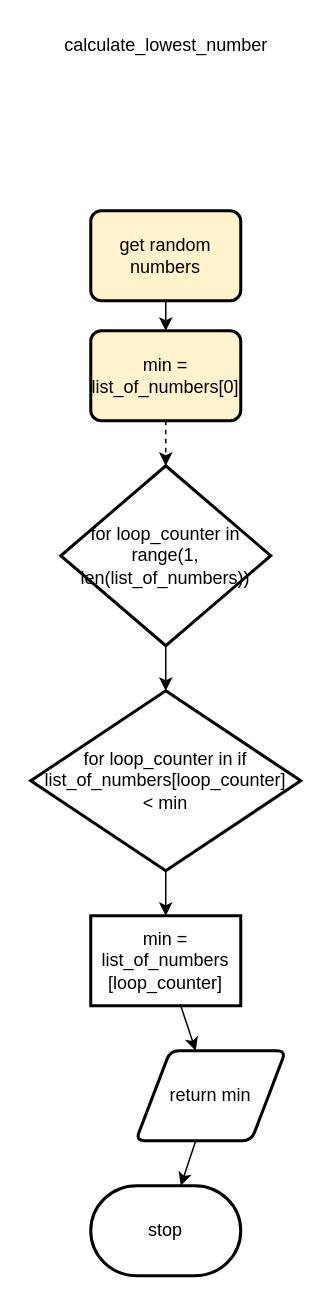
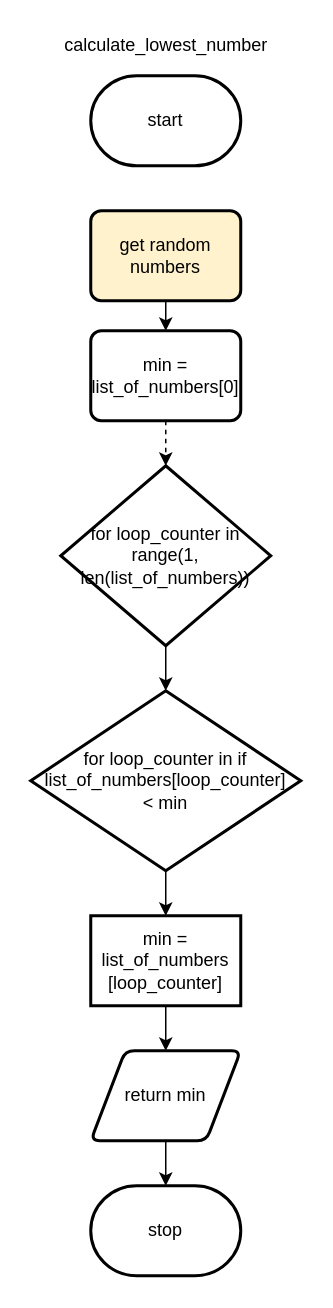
  <mxCell id="0" />
  <mxCell id="1" parent="0" />
+ <mxCell id="2" value="start" style="strokeWidth=2;html=1;shape=mxgraph.flowchart.terminator;whiteSpace=wrap;" parent="1" vertex="1"><mxGeometry x="60" y="50" width="100" height="60" as="geometry" /></mxCell>
  <mxCell id="3" style="edgeStyle=none;html=1;entryX=0.5;entryY=0;entryDx=0;entryDy=0;entryPerimeter=0;" parent="1" source="4" edge="1"><mxGeometry relative="1" as="geometry"><mxPoint x="110" y="220" as="targetPoint" /></mxGeometry></mxCell>
  <mxCell id="4" value="get random numbers" style="rounded=1;whiteSpace=wrap;html=1;absoluteArcSize=1;arcSize=14;strokeWidth=2;fillColor=#fff2cc;" parent="1" vertex="1"><mxGeometry x="60" y="140" width="100" height="60" as="geometry" /></mxCell>
  <mxCell id="5" value="calculate_lowest_number" style="text;html=1;align=center;verticalAlign=middle;resizable=0;points=[];autosize=1;strokeColor=none;fillColor=none;" parent="1" vertex="1"><mxGeometry x="30" y="20" width="160" height="20" as="geometry" /></mxCell>
  <mxCell id="6" style="edgeStyle=none;html=1;entryX=0.5;entryY=0;entryDx=0;entryDy=0;entryPerimeter=0;dashed=1;" parent="1" source="7" target="9" edge="1"><mxGeometry relative="1" as="geometry" /></mxCell>
- <mxCell id="7" value="min = list_of_numbers[0]" style="rounded=1;whiteSpace=wrap;html=1;absoluteArcSize=1;arcSize=14;strokeWidth=2;fillColor=#fff2cc;" parent="1" vertex="1"><mxGeometry x="60" y="220" width="100" height="60" as="geometry" /></mxCell>
+ <mxCell id="7" value="min = list_of_numbers[0]" style="rounded=1;whiteSpace=wrap;html=1;absoluteArcSize=1;arcSize=14;strokeWidth=2;" parent="1" vertex="1"><mxGeometry x="60" y="220" width="100" height="60" as="geometry" /></mxCell>
  <mxCell id="8" style="edgeStyle=none;html=1;entryX=0.5;entryY=0;entryDx=0;entryDy=0;entryPerimeter=0;" parent="1" source="9" target="11" edge="1"><mxGeometry relative="1" as="geometry" /></mxCell>
  <mxCell id="9" value="for&amp;nbsp;loop_counter in &lt;br&gt;range(1, len(list_of_numbers))" style="strokeWidth=2;html=1;shape=mxgraph.flowchart.decision;whiteSpace=wrap;" parent="1" vertex="1"><mxGeometry x="40" y="310" width="140" height="120" as="geometry" /></mxCell>
  <mxCell id="10" style="edgeStyle=none;html=1;entryX=0.5;entryY=0;entryDx=0;entryDy=0;" parent="1" source="11" target="13" edge="1"><mxGeometry relative="1" as="geometry" /></mxCell>
  <mxCell id="11" value="for&amp;nbsp;loop_counter in if list_of_numbers[loop_counter] &lt;br&gt;&amp;lt; min" style="strokeWidth=2;html=1;shape=mxgraph.flowchart.decision;whiteSpace=wrap;" parent="1" vertex="1"><mxGeometry x="20" y="460" width="180" height="120" as="geometry" /></mxCell>
  <mxCell id="12" style="edgeStyle=none;html=1;" parent="1" source="13" target="15" edge="1"><mxGeometry relative="1" as="geometry" /></mxCell>
  <mxCell id="13" value="min = list_of_numbers&lt;br&gt;[loop_counter]" style="whiteSpace=wrap;html=1;absoluteArcSize=1;arcSize=14;strokeWidth=2;rounded=0;" parent="1" vertex="1"><mxGeometry x="60" y="610" width="100" height="60" as="geometry" /></mxCell>
  <mxCell id="14" style="edgeStyle=none;html=1;" parent="1" source="15" target="16" edge="1"><mxGeometry relative="1" as="geometry" /></mxCell>
- <mxCell id="15" value="return min" style="shape=parallelogram;html=1;strokeWidth=2;perimeter=parallelogramPerimeter;whiteSpace=wrap;rounded=1;arcSize=12;size=0.23;" parent="1" vertex="1"><mxGeometry x="90" y="700" width="100" height="60" as="geometry" /></mxCell>
+ <mxCell id="15" value="return min" style="shape=parallelogram;html=1;strokeWidth=2;perimeter=parallelogramPerimeter;whiteSpace=wrap;rounded=1;arcSize=12;size=0.23;" parent="1" vertex="1"><mxGeometry x="60" y="700" width="100" height="60" as="geometry" /></mxCell>
  <mxCell id="16" value="stop" style="strokeWidth=2;html=1;shape=mxgraph.flowchart.terminator;whiteSpace=wrap;" parent="1" vertex="1"><mxGeometry x="60" y="790" width="100" height="60" as="geometry" /></mxCell>
